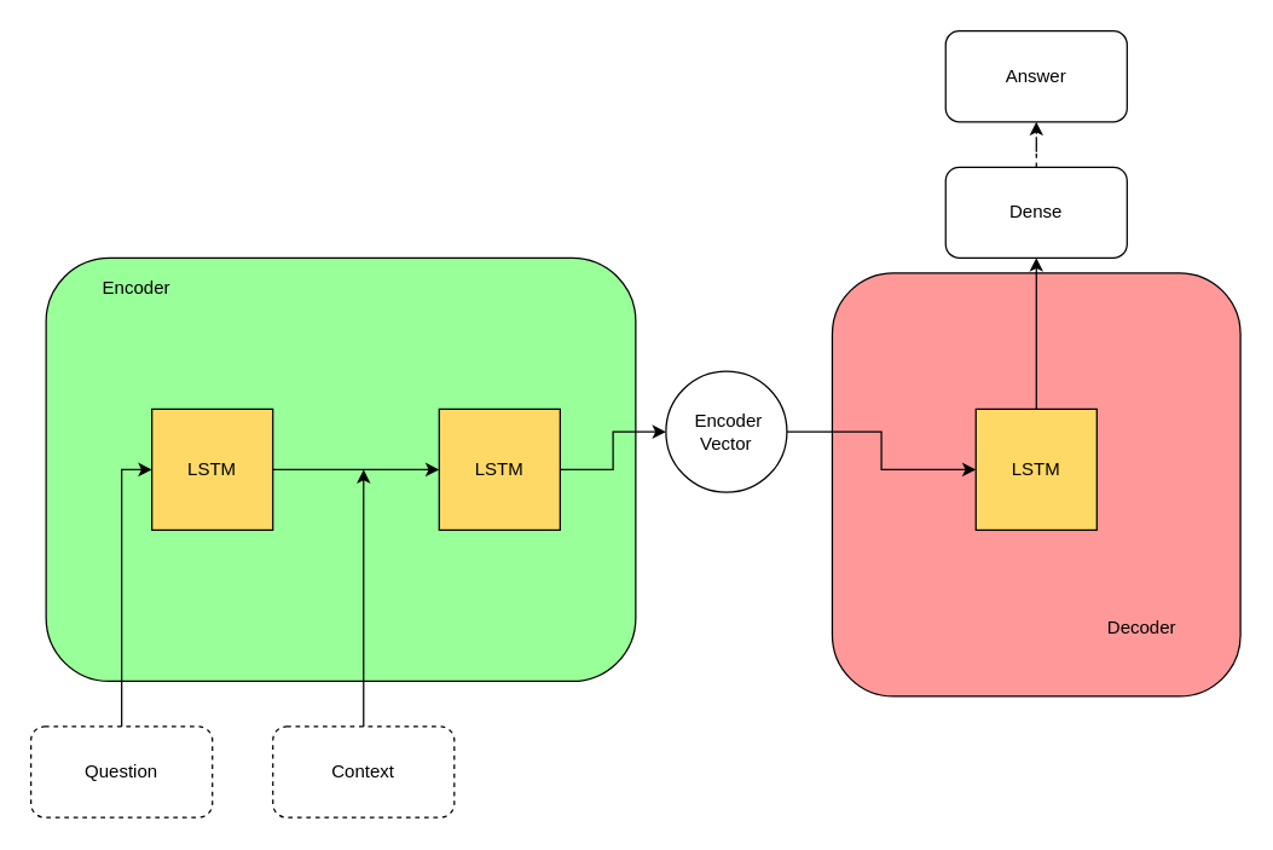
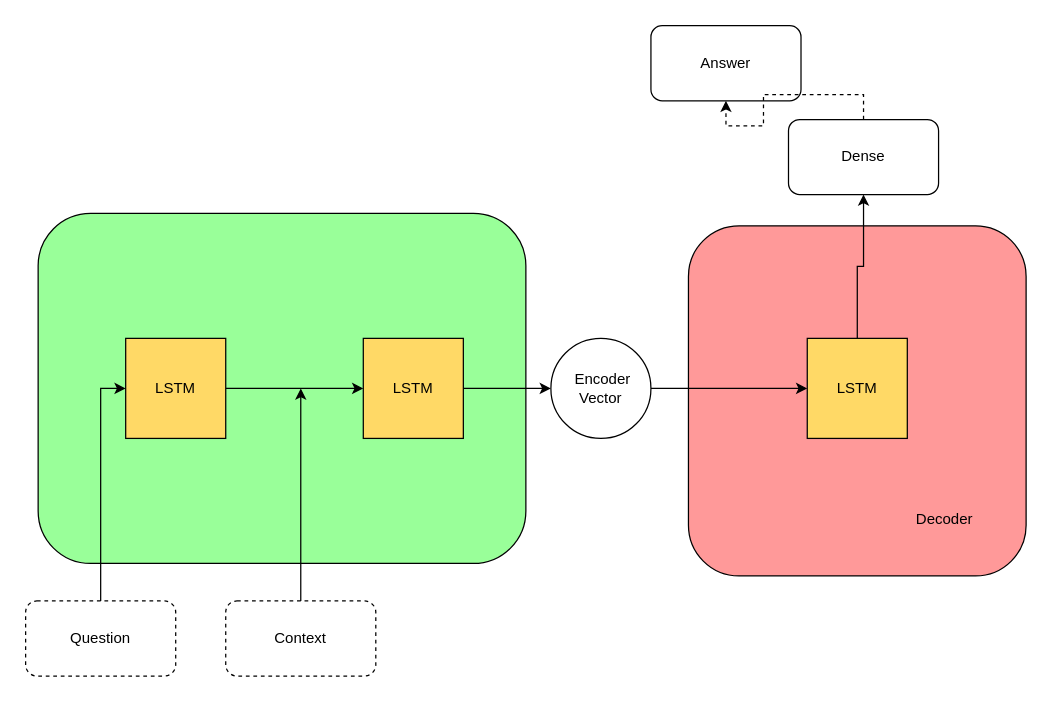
  <mxCell id="0" />
  <mxCell id="1" parent="0" />
  <mxCell id="2" value="" style="rounded=1;whiteSpace=wrap;html=1;fillColor=#99FF99;" vertex="1" parent="1"><mxGeometry x="30" y="170" width="390" height="280" as="geometry" /></mxCell>
  <mxCell id="3" style="edgeStyle=orthogonalEdgeStyle;rounded=0;orthogonalLoop=1;jettySize=auto;html=1;" edge="1" parent="1" source="4"><mxGeometry relative="1" as="geometry"><mxPoint x="240" y="310" as="targetPoint" /></mxGeometry></mxCell>
  <mxCell id="4" value="Context" style="rounded=1;whiteSpace=wrap;html=1;dashed=1;" vertex="1" parent="1"><mxGeometry x="180" y="480" width="120" height="60" as="geometry" /></mxCell>
  <mxCell id="5" style="edgeStyle=orthogonalEdgeStyle;rounded=0;orthogonalLoop=1;jettySize=auto;html=1;entryX=0;entryY=0.5;entryDx=0;entryDy=0;" edge="1" parent="1" source="6" target="9"><mxGeometry relative="1" as="geometry" /></mxCell>
  <mxCell id="6" value="Question" style="rounded=1;whiteSpace=wrap;html=1;dashed=1;" vertex="1" parent="1"><mxGeometry x="20" y="480" width="120" height="60" as="geometry" /></mxCell>
- <mxCell id="7" value="Encoder" style="text;html=1;strokeColor=none;fillColor=none;align=center;verticalAlign=middle;whiteSpace=wrap;rounded=0;" vertex="1" parent="1"><mxGeometry x="60" y="180" width="60" height="20" as="geometry" /></mxCell>
  <mxCell id="8" style="edgeStyle=orthogonalEdgeStyle;rounded=0;orthogonalLoop=1;jettySize=auto;html=1;entryX=0;entryY=0.5;entryDx=0;entryDy=0;" edge="1" parent="1" source="9" target="11"><mxGeometry relative="1" as="geometry"><mxPoint x="280" y="310" as="targetPoint" /></mxGeometry></mxCell>
  <mxCell id="9" value="LSTM" style="whiteSpace=wrap;html=1;aspect=fixed;fillColor=#FFD966;" vertex="1" parent="1"><mxGeometry x="100" y="270" width="80" height="80" as="geometry" /></mxCell>
  <mxCell id="10" style="edgeStyle=orthogonalEdgeStyle;rounded=0;orthogonalLoop=1;jettySize=auto;html=1;exitX=1;exitY=0.5;exitDx=0;exitDy=0;entryX=0;entryY=0.5;entryDx=0;entryDy=0;" edge="1" parent="1" source="11" target="14"><mxGeometry relative="1" as="geometry" /></mxCell>
  <mxCell id="11" value="LSTM" style="whiteSpace=wrap;html=1;aspect=fixed;fillColor=#FFD966;" vertex="1" parent="1"><mxGeometry x="290" y="270" width="80" height="80" as="geometry" /></mxCell>
  <mxCell id="12" value="" style="rounded=1;whiteSpace=wrap;html=1;fillColor=#FF9999;" vertex="1" parent="1"><mxGeometry x="550" y="180" width="270" height="280" as="geometry" /></mxCell>
  <mxCell id="13" style="edgeStyle=orthogonalEdgeStyle;rounded=0;orthogonalLoop=1;jettySize=auto;html=1;entryX=0;entryY=0.5;entryDx=0;entryDy=0;" edge="1" parent="1" source="14" target="17"><mxGeometry relative="1" as="geometry" /></mxCell>
- <mxCell id="14" value="&amp;nbsp; Encoder&amp;nbsp;&lt;br&gt;Vector" style="ellipse;whiteSpace=wrap;html=1;aspect=fixed;" vertex="1" parent="1"><mxGeometry x="440" y="245" width="80" height="80" as="geometry" /></mxCell>
+ <mxCell id="14" value="&amp;nbsp; Encoder&amp;nbsp;&lt;br&gt;Vector" style="ellipse;whiteSpace=wrap;html=1;aspect=fixed;" vertex="1" parent="1"><mxGeometry x="440" y="270" width="80" height="80" as="geometry" /></mxCell>
  <mxCell id="15" value="Decoder" style="text;html=1;strokeColor=none;fillColor=none;align=center;verticalAlign=middle;whiteSpace=wrap;rounded=0;" vertex="1" parent="1"><mxGeometry x="725" y="405" width="60" height="20" as="geometry" /></mxCell>
  <mxCell id="16" style="edgeStyle=orthogonalEdgeStyle;rounded=0;orthogonalLoop=1;jettySize=auto;html=1;entryX=0.5;entryY=1;entryDx=0;entryDy=0;" edge="1" parent="1" source="17" target="20"><mxGeometry relative="1" as="geometry" /></mxCell>
  <mxCell id="17" value="LSTM" style="whiteSpace=wrap;html=1;aspect=fixed;fillColor=#FFD966;" vertex="1" parent="1"><mxGeometry x="645" y="270" width="80" height="80" as="geometry" /></mxCell>
- <mxCell id="18" value="Answer" style="rounded=1;whiteSpace=wrap;html=1;" vertex="1" parent="1"><mxGeometry x="625" y="20" width="120" height="60" as="geometry" /></mxCell>
+ <mxCell id="18" value="Answer" style="rounded=1;whiteSpace=wrap;html=1;" vertex="1" parent="1"><mxGeometry x="520" y="20" width="120" height="60" as="geometry" /></mxCell>
  <mxCell id="19" style="edgeStyle=orthogonalEdgeStyle;rounded=0;orthogonalLoop=1;jettySize=auto;html=1;entryX=0.5;entryY=1;entryDx=0;entryDy=0;dashed=1;" edge="1" parent="1" source="20" target="18"><mxGeometry relative="1" as="geometry" /></mxCell>
- <mxCell id="20" value="Dense" style="rounded=1;whiteSpace=wrap;html=1;" vertex="1" parent="1"><mxGeometry x="625" y="110" width="120" height="60" as="geometry" /></mxCell>
+ <mxCell id="20" value="Dense" style="rounded=1;whiteSpace=wrap;html=1;" vertex="1" parent="1"><mxGeometry x="630" y="95" width="120" height="60" as="geometry" /></mxCell>
